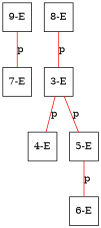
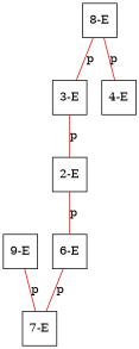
  graph {
    node [color=black shape=square]
    edge [color=red]
    n1 [label="9-E"]
    n2 [label="7-E"]
    n3 [label="8-E"]
    n4 [label="3-E"]
    n5 [label="4-E"]
-   n6 [label="5-E"]
+   n6 [label="2-E"]
    n7 [label="6-E"]
    n1 -- n2 [label=p]
    n3 -- n4 [label=p]
-   n4 -- n5 [label=p]
+   n3 -- n5 [label=p]
    n4 -- n6 [label=p]
    n6 -- n7 [label=p]
+   n7 -- n2 [label=p]
  }
